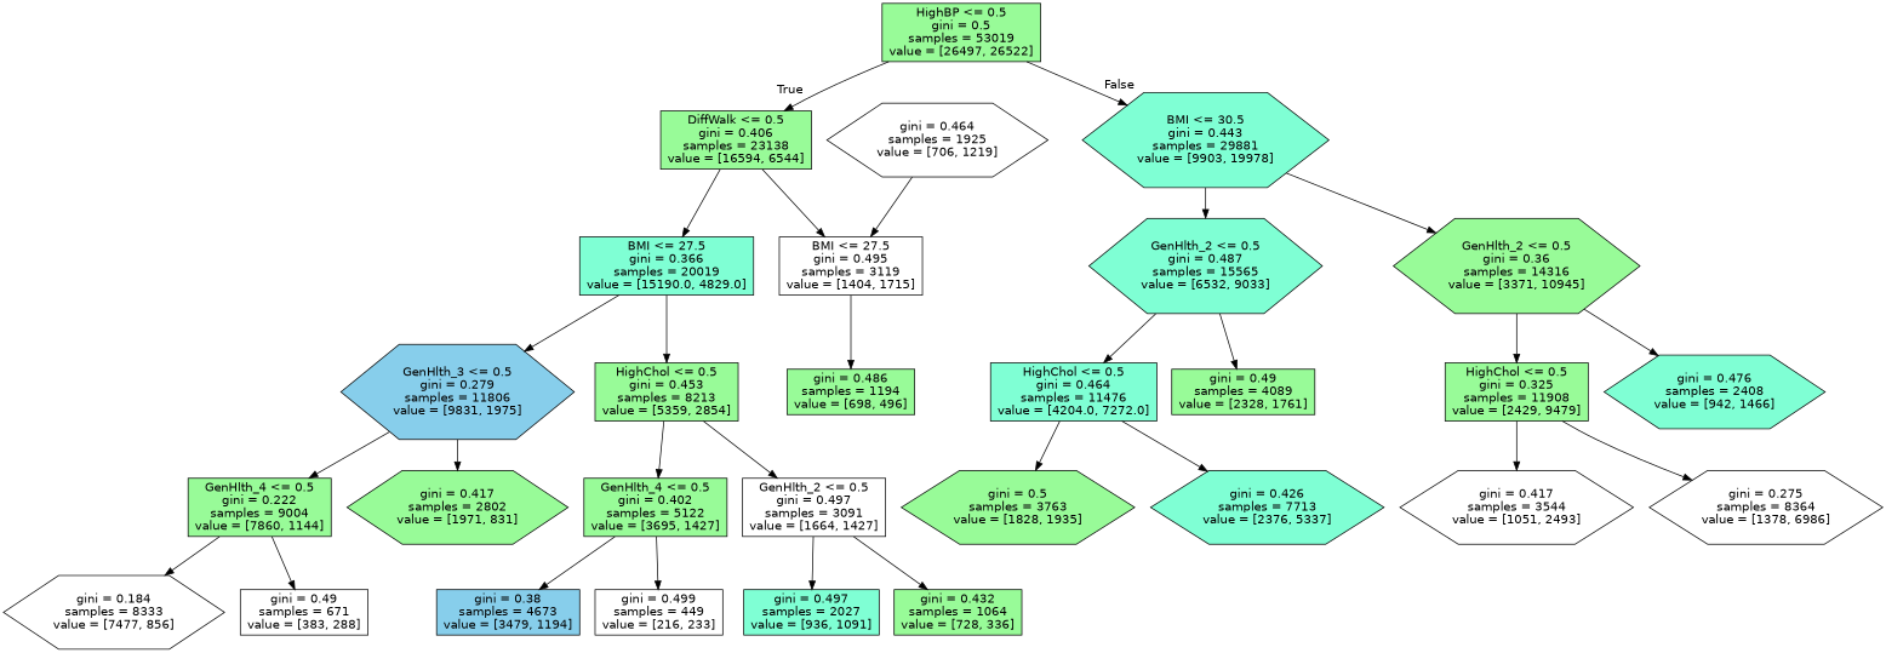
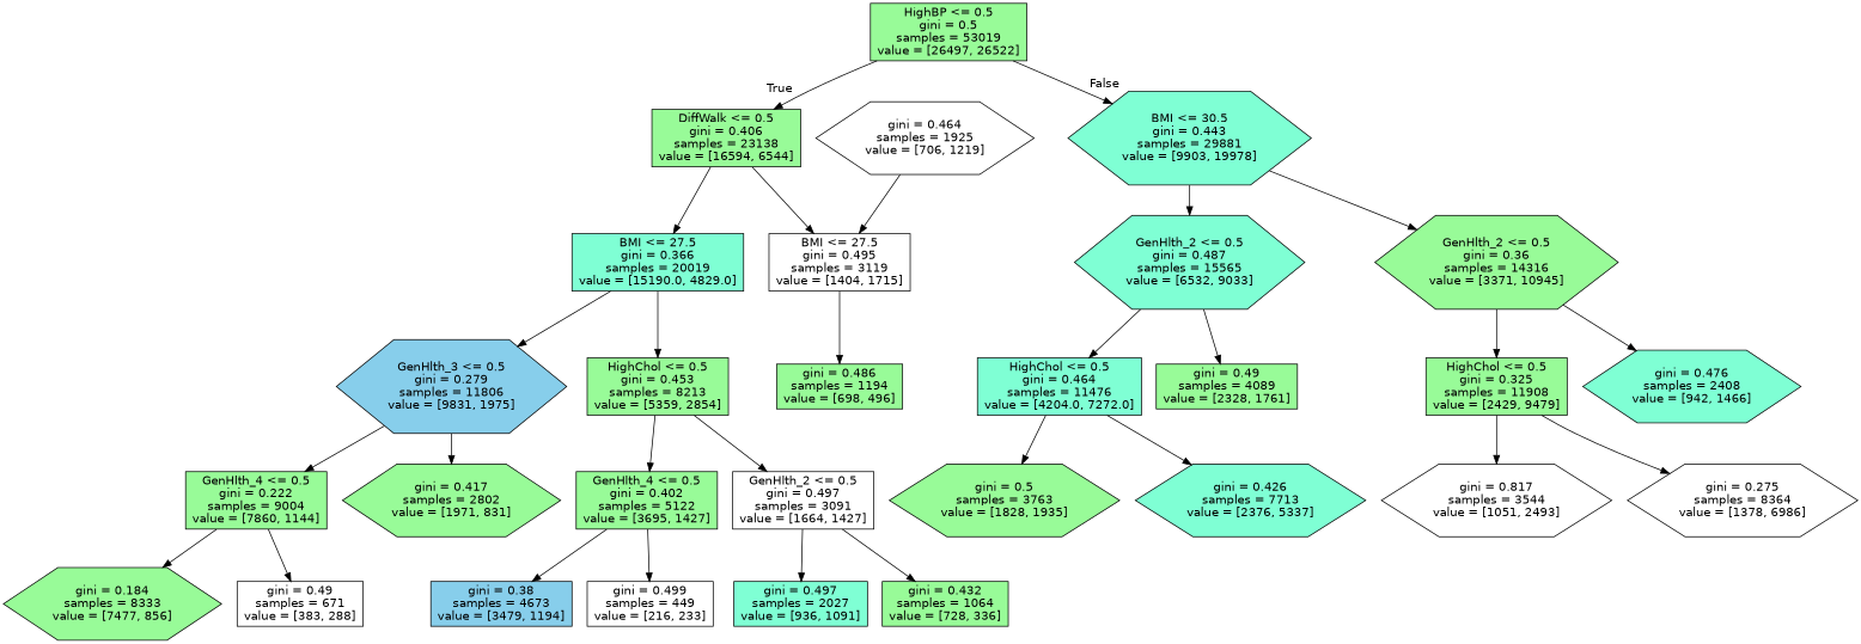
  digraph {
    node [fillcolor=palegreen fontname=helvetica shape=box style=filled]
    edge [fontname=helvetica]
    n1 [label="HighBP <= 0.5\ngini = 0.5\nsamples = 53019\nvalue = [26497, 26522]"]
    n2 [label="DiffWalk <= 0.5\ngini = 0.406\nsamples = 23138\nvalue = [16594, 6544]"]
    n3 [fillcolor=aquamarine label="BMI <= 30.5\ngini = 0.443\nsamples = 29881\nvalue = [9903, 19978]" shape=hexagon]
    n4 [fillcolor=aquamarine label="BMI <= 27.5\ngini = 0.366\nsamples = 20019\nvalue = [15190.0, 4829.0]"]
    n5 [fillcolor=white label="BMI <= 27.5\ngini = 0.495\nsamples = 3119\nvalue = [1404, 1715]"]
    n6 [fillcolor=aquamarine label="GenHlth_2 <= 0.5\ngini = 0.487\nsamples = 15565\nvalue = [6532, 9033]" shape=hexagon]
    n7 [label="GenHlth_2 <= 0.5\ngini = 0.36\nsamples = 14316\nvalue = [3371, 10945]" shape=hexagon]
    n8 [fillcolor=skyblue label="GenHlth_3 <= 0.5\ngini = 0.279\nsamples = 11806\nvalue = [9831, 1975]" shape=hexagon]
    n9 [label="HighChol <= 0.5\ngini = 0.453\nsamples = 8213\nvalue = [5359, 2854]"]
    n10 [label="gini = 0.486\nsamples = 1194\nvalue = [698, 496]"]
    n11 [label="GenHlth_4 <= 0.5\ngini = 0.222\nsamples = 9004\nvalue = [7860, 1144]"]
    n12 [label="gini = 0.417\nsamples = 2802\nvalue = [1971, 831]" shape=hexagon]
    n13 [label="GenHlth_4 <= 0.5\ngini = 0.402\nsamples = 5122\nvalue = [3695, 1427]"]
    n14 [fillcolor=white label="GenHlth_2 <= 0.5\ngini = 0.497\nsamples = 3091\nvalue = [1664, 1427]"]
-   n15 [fillcolor=white label="gini = 0.184\nsamples = 8333\nvalue = [7477, 856]" shape=hexagon]
+   n15 [label="gini = 0.184\nsamples = 8333\nvalue = [7477, 856]" shape=hexagon]
    n16 [fillcolor=white label="gini = 0.49\nsamples = 671\nvalue = [383, 288]"]
    n17 [fillcolor=skyblue label="gini = 0.38\nsamples = 4673\nvalue = [3479, 1194]"]
    n18 [fillcolor=white label="gini = 0.499\nsamples = 449\nvalue = [216, 233]"]
    n19 [fillcolor=aquamarine label="gini = 0.497\nsamples = 2027\nvalue = [936, 1091]"]
    n20 [label="gini = 0.432\nsamples = 1064\nvalue = [728, 336]"]
    n21 [fillcolor=white label="gini = 0.464\nsamples = 1925\nvalue = [706, 1219]" shape=hexagon]
    n22 [fillcolor=aquamarine label="HighChol <= 0.5\ngini = 0.464\nsamples = 11476\nvalue = [4204.0, 7272.0]"]
    n23 [label="gini = 0.49\nsamples = 4089\nvalue = [2328, 1761]"]
    n24 [label="HighChol <= 0.5\ngini = 0.325\nsamples = 11908\nvalue = [2429, 9479]"]
    n25 [fillcolor=aquamarine label="gini = 0.476\nsamples = 2408\nvalue = [942, 1466]" shape=hexagon]
    n26 [label="gini = 0.5\nsamples = 3763\nvalue = [1828, 1935]" shape=hexagon]
    n27 [fillcolor=aquamarine label="gini = 0.426\nsamples = 7713\nvalue = [2376, 5337]" shape=hexagon]
-   n28 [fillcolor=white label="gini = 0.417\nsamples = 3544\nvalue = [1051, 2493]" shape=hexagon]
+   n28 [fillcolor=white label="gini = 0.817\nsamples = 3544\nvalue = [1051, 2493]" shape=hexagon]
    n29 [fillcolor=white label="gini = 0.275\nsamples = 8364\nvalue = [1378, 6986]" shape=hexagon]
    n1 -> n2 [headlabel=True labelangle=45 labeldistance=2.5]
    n1 -> n3 [headlabel=False labelangle=-45 labeldistance=2.5]
    n2 -> n4
    n2 -> n5
    n3 -> n6
    n3 -> n7
    n4 -> n8
    n4 -> n9
    n5 -> n10
    n6 -> n22
    n6 -> n23
    n7 -> n24
    n7 -> n25
    n8 -> n11
    n8 -> n12
    n9 -> n13
    n9 -> n14
    n11 -> n15
    n11 -> n16
    n13 -> n17
    n13 -> n18
    n14 -> n19
    n14 -> n20
    n21 -> n5
    n22 -> n26
    n22 -> n27
    n24 -> n28
    n24 -> n29
  }
